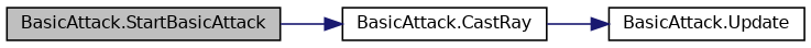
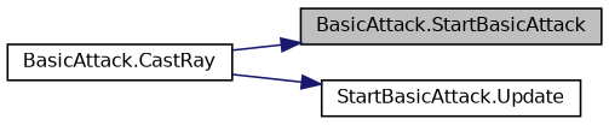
  digraph {
    rankdir=RL
    node [color=black fillcolor=white fontname=Helvetica fontsize=10 shape=record style=filled]
    edge [color=midnightblue dir=back fontname=Helvetica fontsize=10 labelfontname=Helvetica labelfontsize=10 style=solid]
    n1 [fillcolor=grey75 fontcolor=black height=0.2 label="BasicAttack.StartBasicAttack" width=0.4]
    n2 [height=0.2 label="BasicAttack.CastRay" width=0.4]
-   n3 [height=0.2 label="BasicAttack.Update" width=0.4]
-   n2 -> n1
+   n3 [height=0.2 label="StartBasicAttack.Update" width=0.4]
+   n1 -> n2
    n3 -> n2
  }
